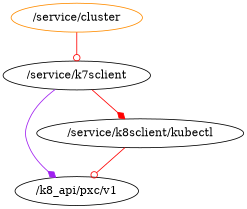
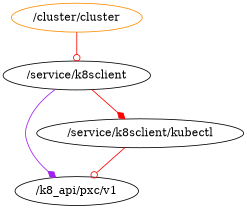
  digraph {
    node [color=black]
    edge [arrowhead=odot color=red]
-   "/service/cluster" [color=darkorange]
-   "/service/k8sclient" [label="/service/k7sclient"]
+   "/service/cluster" [color=darkorange label="/cluster/cluster"]
+   "/service/k8sclient"
    "/k8_api/pxc/v1"
    "/service/k8sclient/kubectl"
    "/service/cluster" -> "/service/k8sclient"
    "/service/k8sclient" -> "/k8_api/pxc/v1" [arrowhead=diamond color=purple]
    "/service/k8sclient" -> "/service/k8sclient/kubectl" [arrowhead=diamond]
    "/service/k8sclient/kubectl" -> "/k8_api/pxc/v1"
  }
